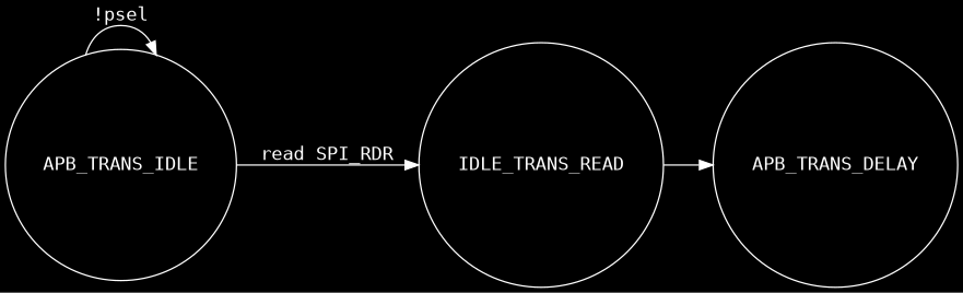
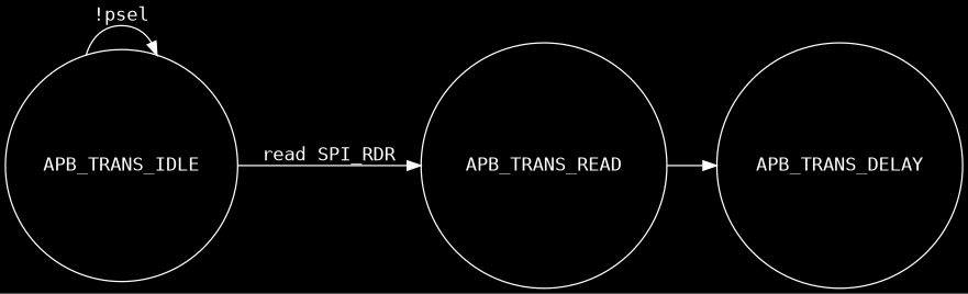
  digraph {
    bgcolor=black
    fontname="DejaVu Sans Mono"
    rankdir=LR
    node [color=white fillcolor=black fontcolor=white fontname="DejaVu Sans Mono" shape=circle style=filled]
    edge [color=white fontcolor=white fontname="DejaVu Sans Mono"]
    APB_TRANS_IDLE
-   APB_TRANS_READ [label=IDLE_TRANS_READ]
+   APB_TRANS_READ
    APB_TRANS_DELAY
    APB_TRANS_IDLE -> APB_TRANS_IDLE [label="!psel"]
    APB_TRANS_IDLE -> APB_TRANS_READ [label="read SPI_RDR"]
    APB_TRANS_READ -> APB_TRANS_DELAY
  }
